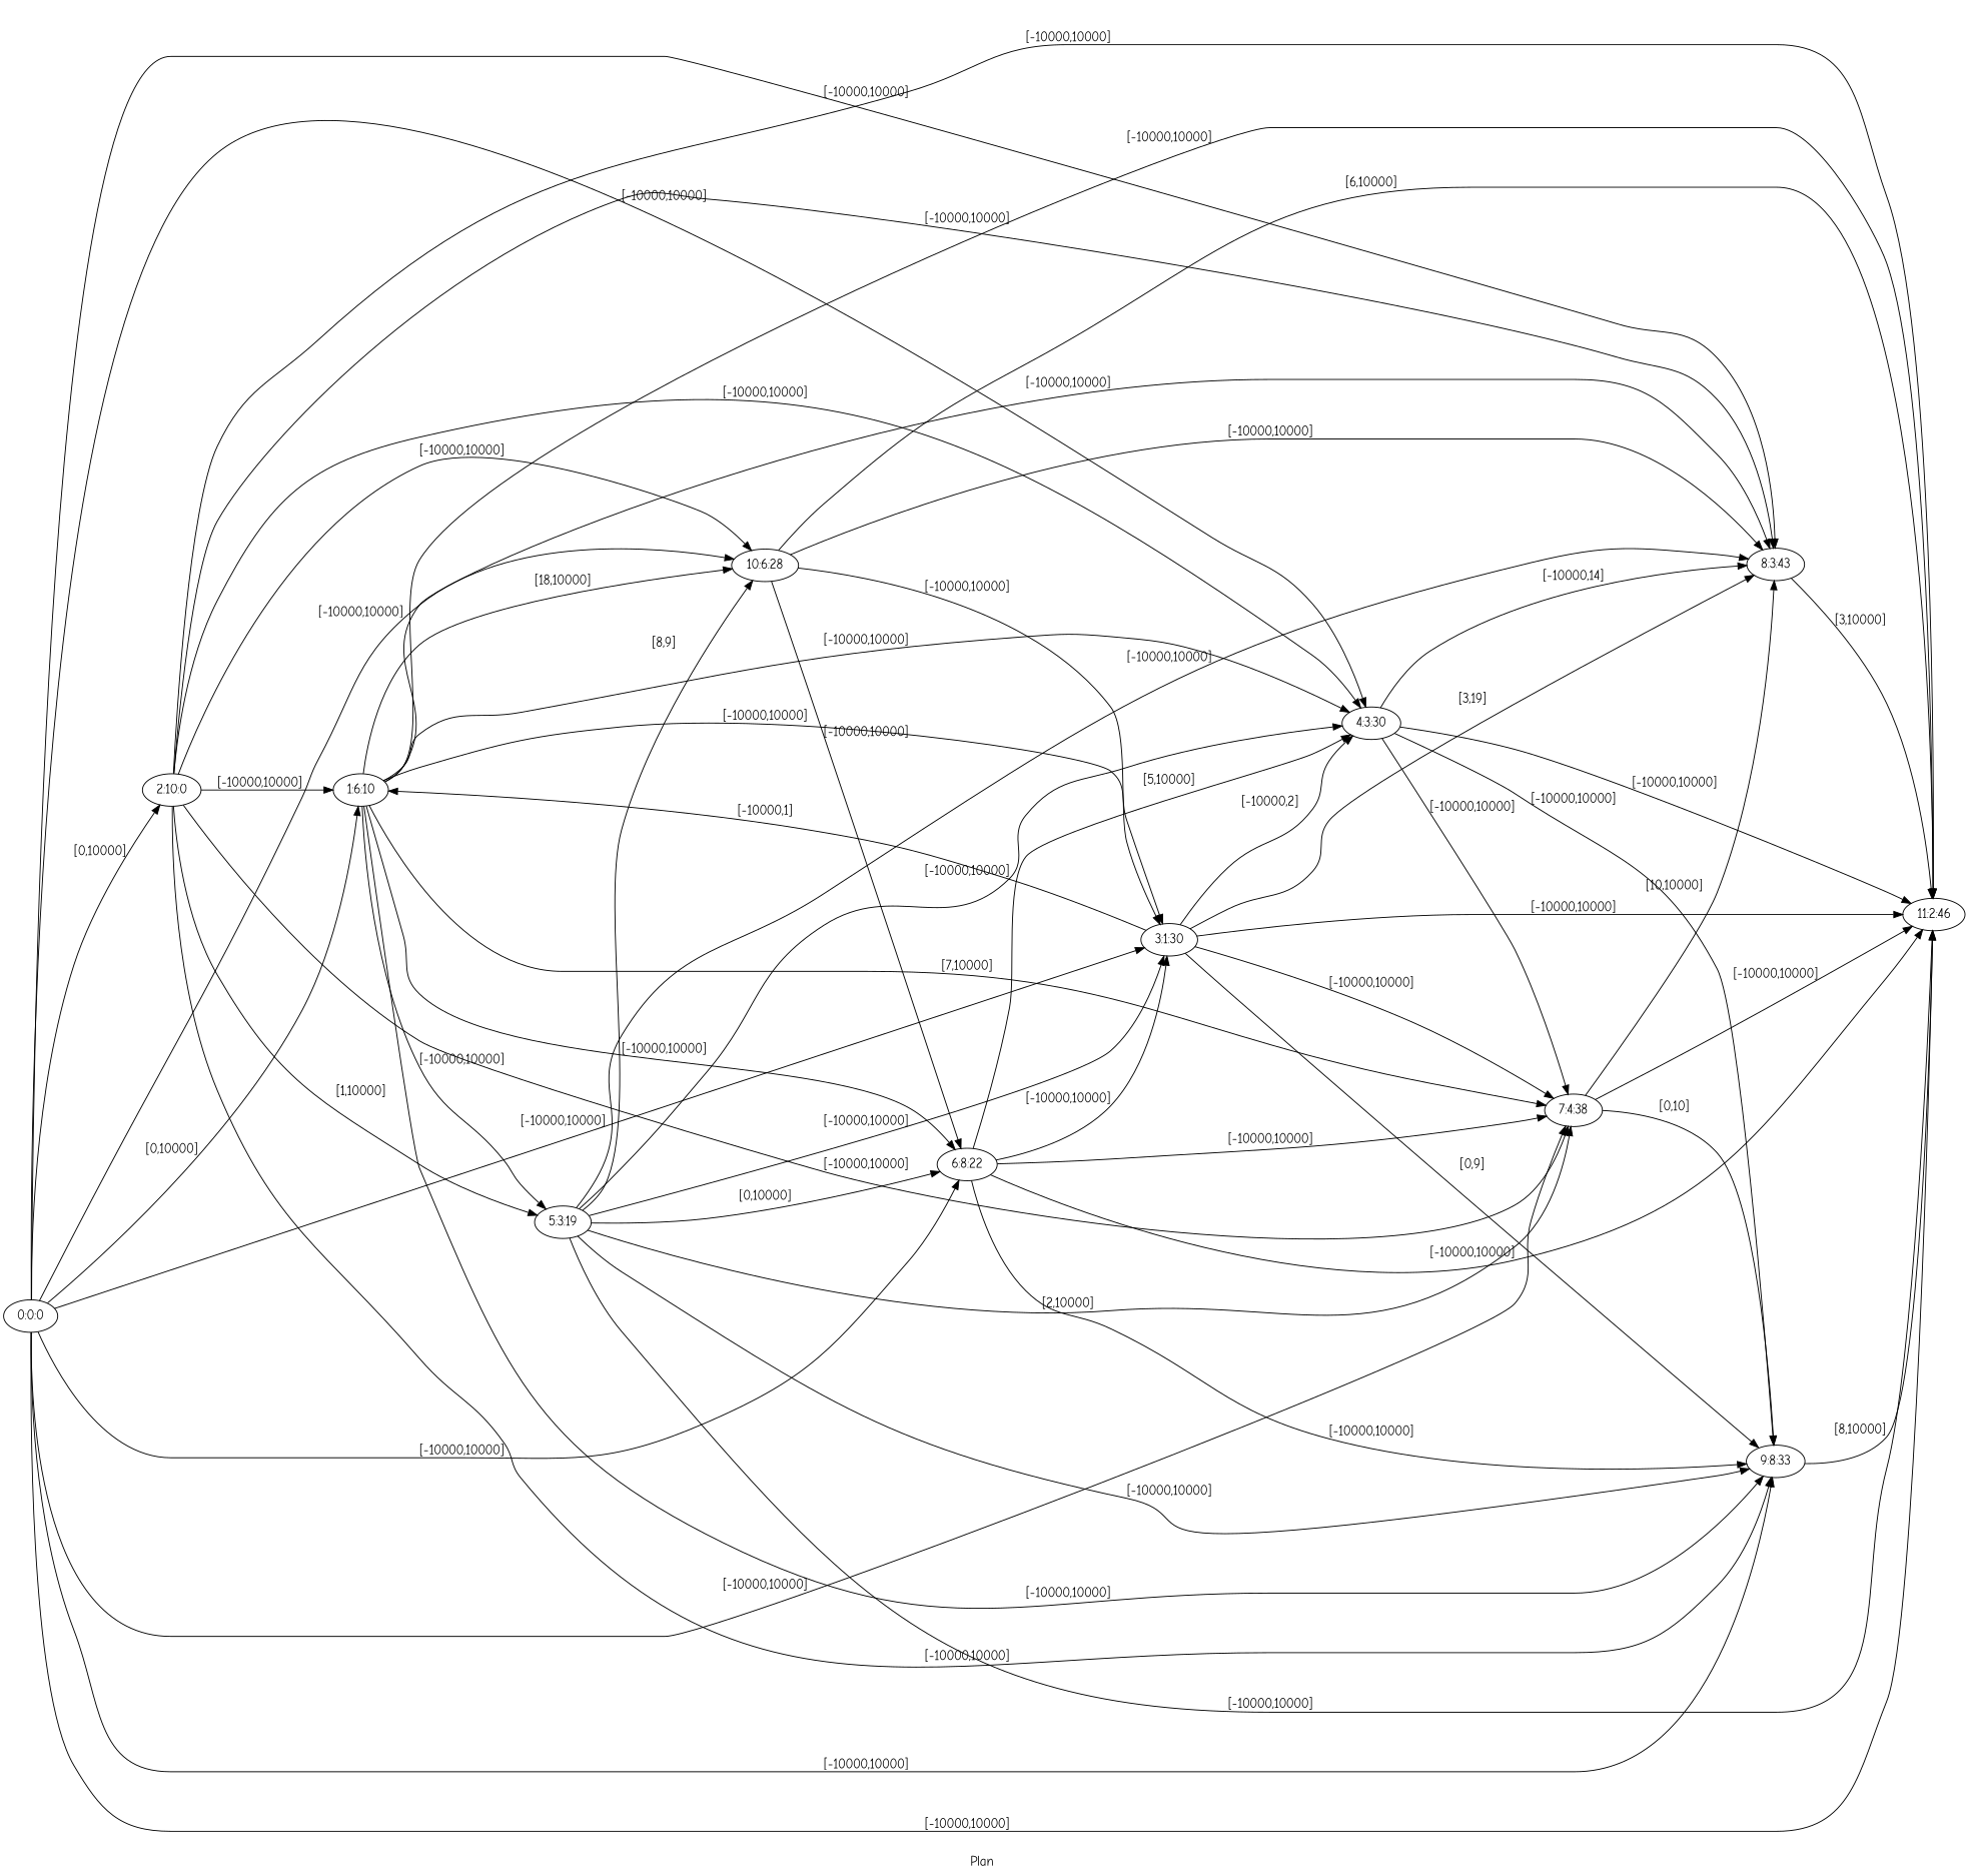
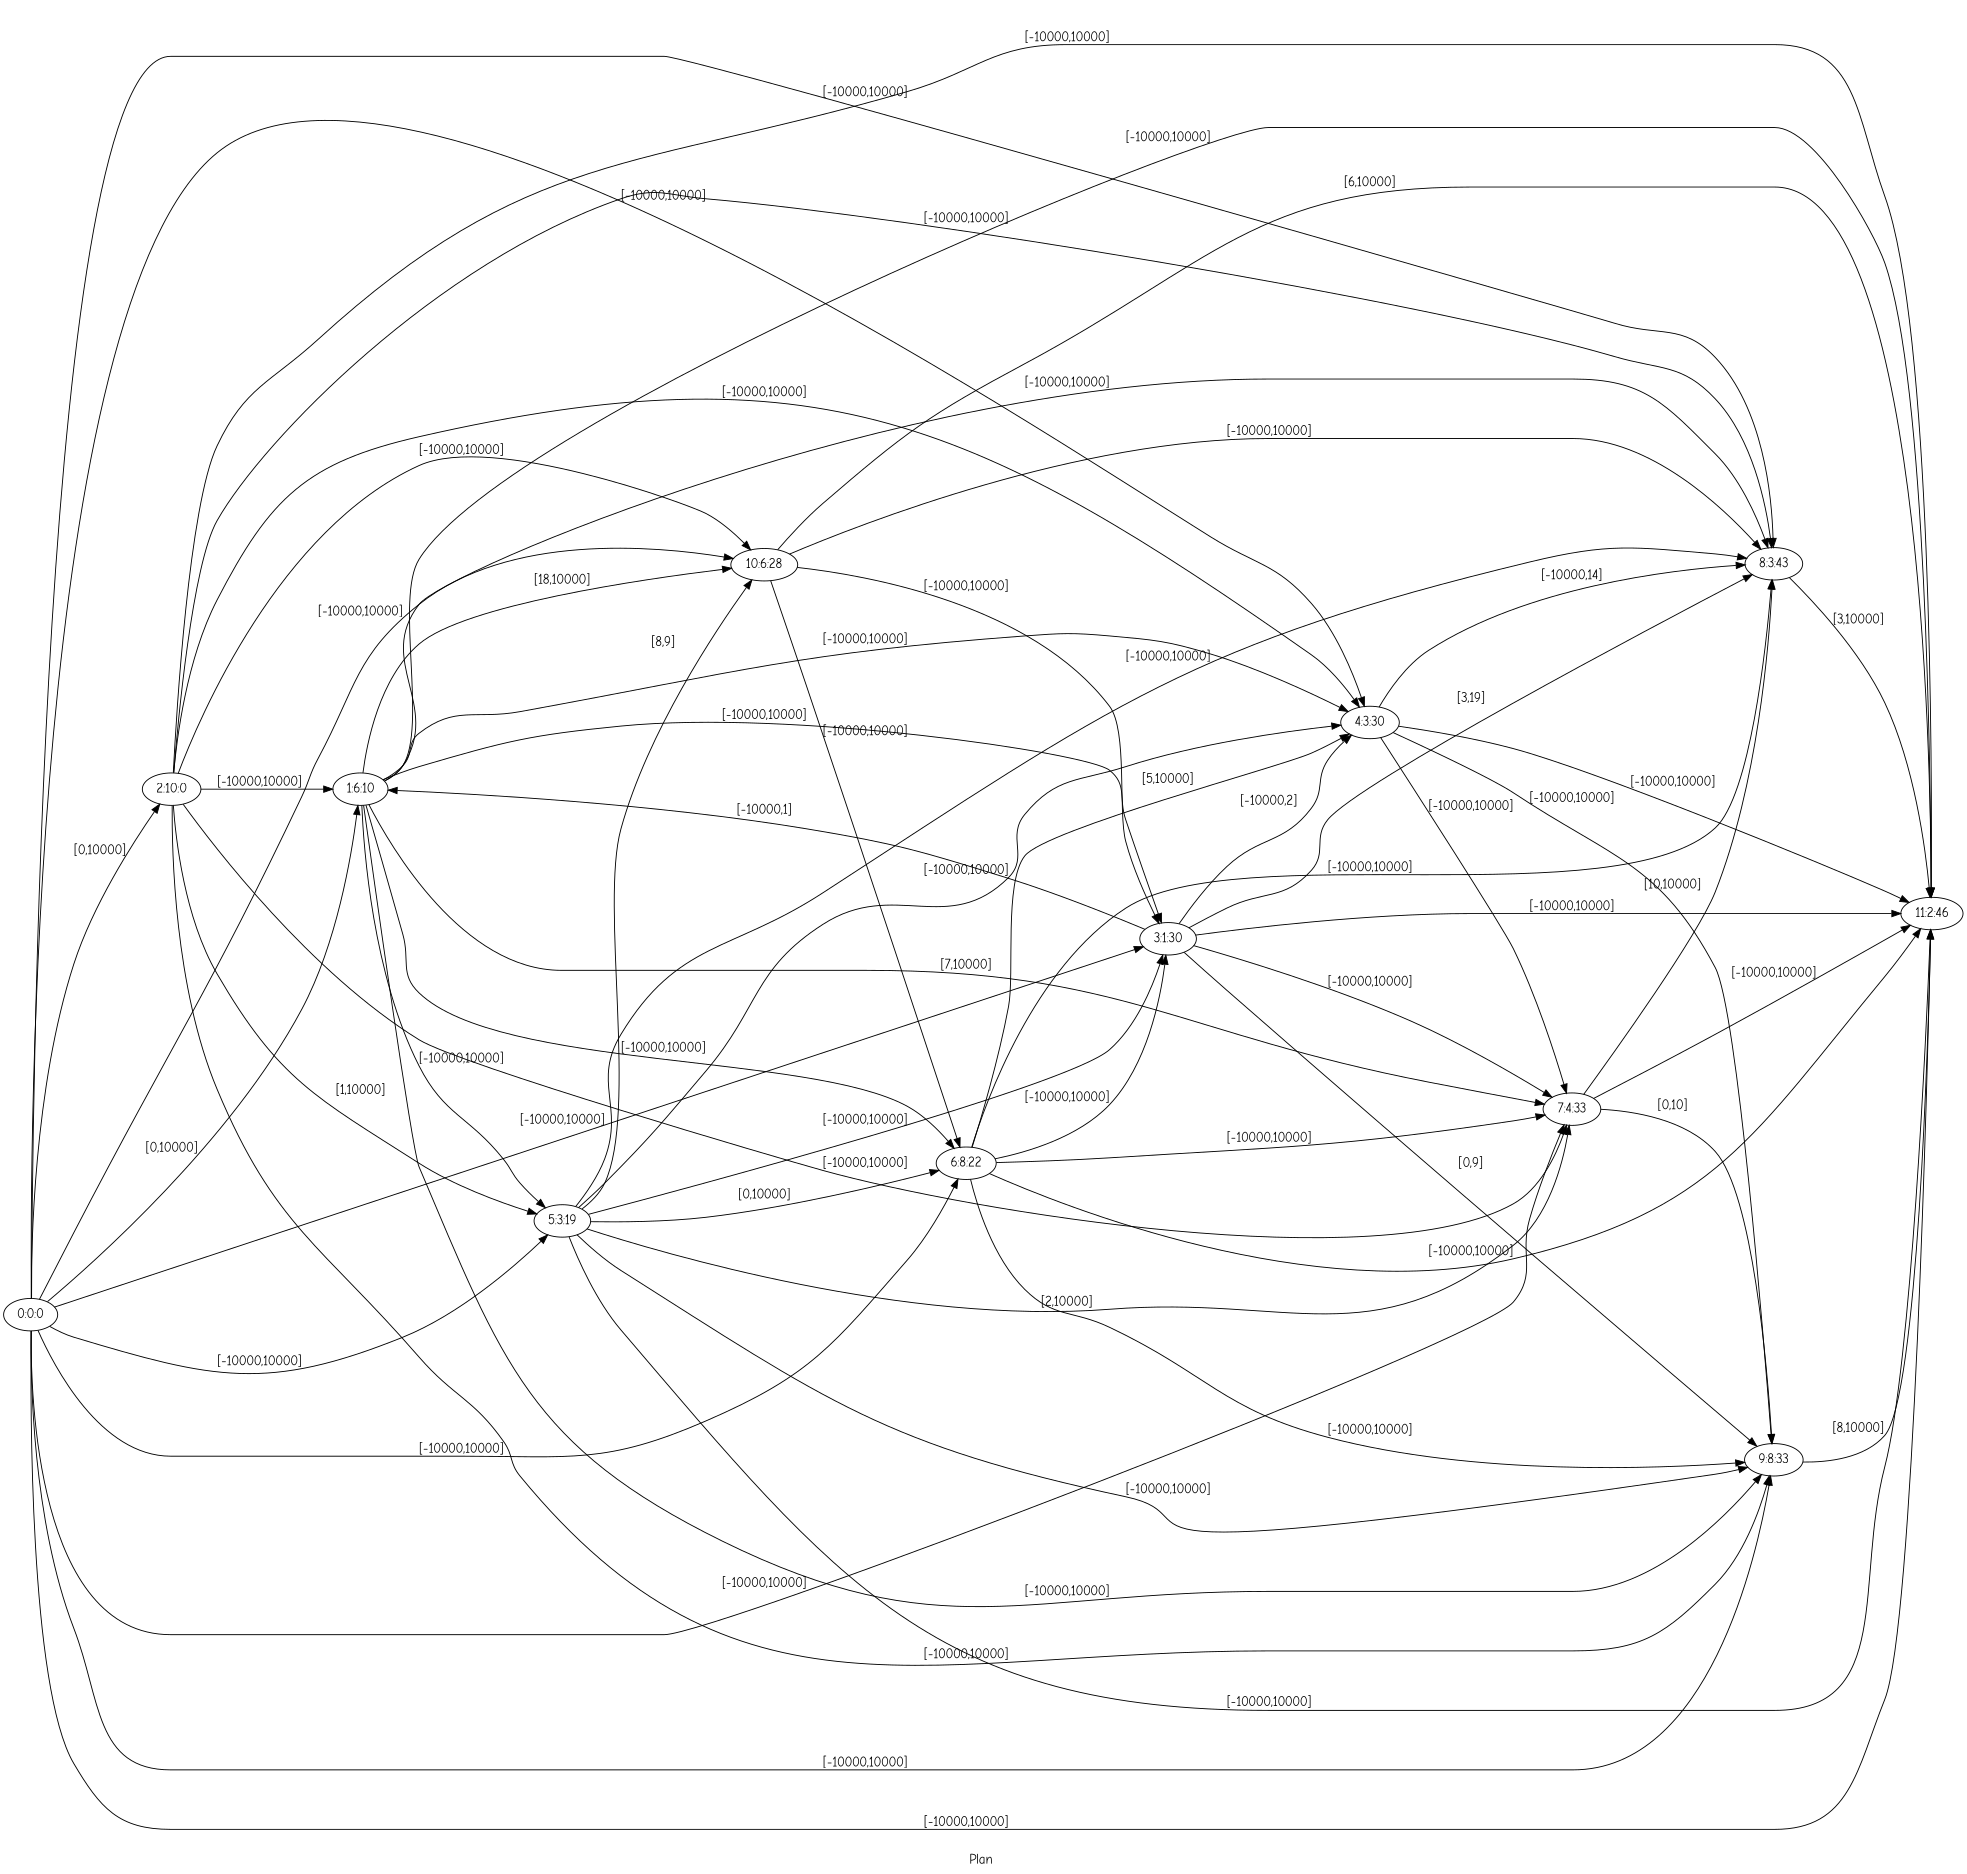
  digraph {
    fldt=0.534245
    fontname="Comic Neue"
    label="Plan "
    nodesep=.45
    rankdir=LR
    node [fontname="Comic Neue"]
    edge [fontname="Comic Neue"]
    "0:0:0"
    "1:6:10"
    "2:10:0"
    "3:1:30"
    "4:3:30"
    "5:3:19"
    "6:8:22"
-   "7:4:33" [label="7:4:38"]
+   "7:4:33"
    "8:3:43"
    "9:8:33"
    "10:6:28"
    n12 [label="11:2:46"]
    "0:0:0" -> "1:6:10" [label="[0,10000]"]
    "0:0:0" -> "2:10:0" [label="[0,10000]"]
    "0:0:0" -> "3:1:30" [label="[-10000,10000]"]
    "0:0:0" -> "4:3:30" [label="[-10000,10000]"]
+   "0:0:0" -> "5:3:19" [label="[-10000,10000]"]
    "0:0:0" -> "6:8:22" [label="[-10000,10000]"]
    "0:0:0" -> "7:4:33" [label="[-10000,10000]"]
    "0:0:0" -> "8:3:43" [label="[-10000,10000]"]
    "0:0:0" -> "9:8:33" [label="[-10000,10000]"]
    "0:0:0" -> "10:6:28" [label="[-10000,10000]"]
    "0:0:0" -> n12 [label="[-10000,10000]"]
    "1:6:10" -> "3:1:30" [label="[-10000,10000]"]
    "1:6:10" -> "4:3:30" [label="[-10000,10000]"]
    "1:6:10" -> "5:3:19" [label="[-10000,10000]"]
    "1:6:10" -> "6:8:22" [label="[-10000,10000]"]
    "1:6:10" -> "7:4:33" [label="[7,10000]"]
    "1:6:10" -> "8:3:43" [label="[-10000,10000]"]
    "1:6:10" -> "9:8:33" [label="[-10000,10000]"]
    "1:6:10" -> "10:6:28" [label="[18,10000]"]
    "1:6:10" -> n12 [label="[-10000,10000]"]
    "2:10:0" -> "1:6:10" [label="[-10000,10000]"]
    "2:10:0" -> "4:3:30" [label="[-10000,10000]"]
    "2:10:0" -> "5:3:19" [label="[1,10000]"]
    "2:10:0" -> "7:4:33" [label="[-10000,10000]"]
    "2:10:0" -> "8:3:43" [label="[-10000,10000]"]
    "2:10:0" -> "9:8:33" [label="[-10000,10000]"]
    "2:10:0" -> "10:6:28" [label="[-10000,10000]"]
    "2:10:0" -> n12 [label="[-10000,10000]"]
    "3:1:30" -> "1:6:10" [label="[-10000,1]"]
    "3:1:30" -> "4:3:30" [label="[-10000,2]"]
    "3:1:30" -> "7:4:33" [label="[-10000,10000]"]
    "3:1:30" -> "8:3:43" [label="[3,19]"]
    "3:1:30" -> "9:8:33" [label="[0,9]"]
    "3:1:30" -> n12 [label="[-10000,10000]"]
    "4:3:30" -> "7:4:33" [label="[-10000,10000]"]
    "4:3:30" -> "8:3:43" [label="[-10000,14]"]
    "4:3:30" -> "9:8:33" [label="[-10000,10000]"]
    "4:3:30" -> n12 [label="[-10000,10000]"]
    "5:3:19" -> "3:1:30" [label="[-10000,10000]"]
    "5:3:19" -> "4:3:30" [label="[-10000,10000]"]
    "5:3:19" -> "6:8:22" [label="[0,10000]"]
    "5:3:19" -> "7:4:33" [label="[2,10000]"]
    "5:3:19" -> "8:3:43" [label="[-10000,10000]"]
    "5:3:19" -> "9:8:33" [label="[-10000,10000]"]
    "5:3:19" -> "10:6:28" [label="[8,9]"]
    "5:3:19" -> n12 [label="[-10000,10000]"]
    "6:8:22" -> "3:1:30" [label="[-10000,10000]"]
    "6:8:22" -> "4:3:30" [label="[5,10000]"]
    "6:8:22" -> "7:4:33" [label="[-10000,10000]"]
+   "6:8:22" -> "8:3:43" [label="[-10000,10000]"]
    "6:8:22" -> "9:8:33" [label="[-10000,10000]"]
    "6:8:22" -> n12 [label="[-10000,10000]"]
    "7:4:33" -> "8:3:43" [label="[10,10000]"]
    "7:4:33" -> "9:8:33" [label="[0,10]"]
    "7:4:33" -> n12 [label="[-10000,10000]"]
    "8:3:43" -> n12 [label="[3,10000]"]
    "9:8:33" -> n12 [label="[8,10000]"]
    "10:6:28" -> "3:1:30" [label="[-10000,10000]"]
    "10:6:28" -> "6:8:22" [label="[-10000,10000]"]
    "10:6:28" -> "8:3:43" [label="[-10000,10000]"]
    "10:6:28" -> n12 [label="[6,10000]"]
  }
